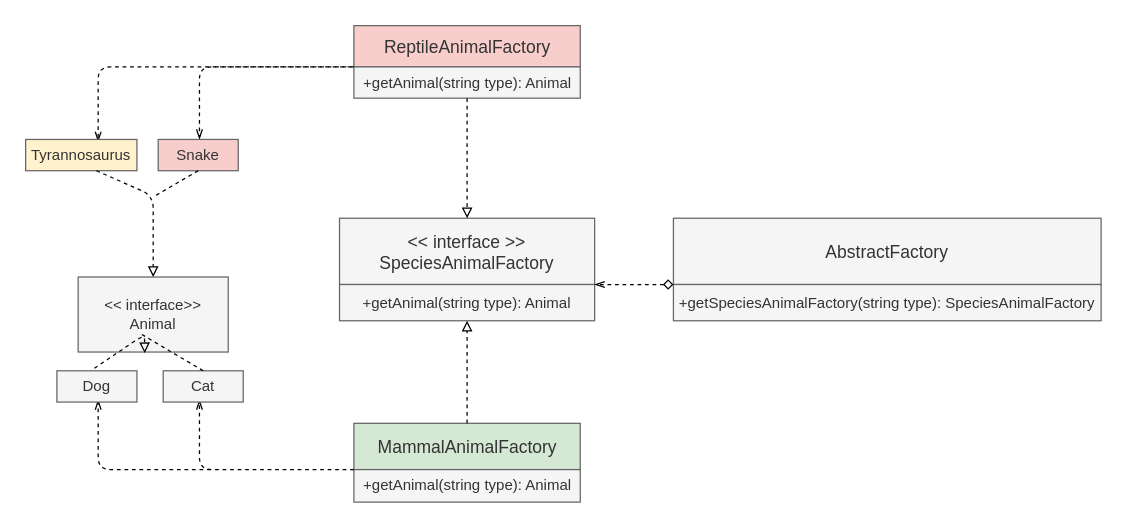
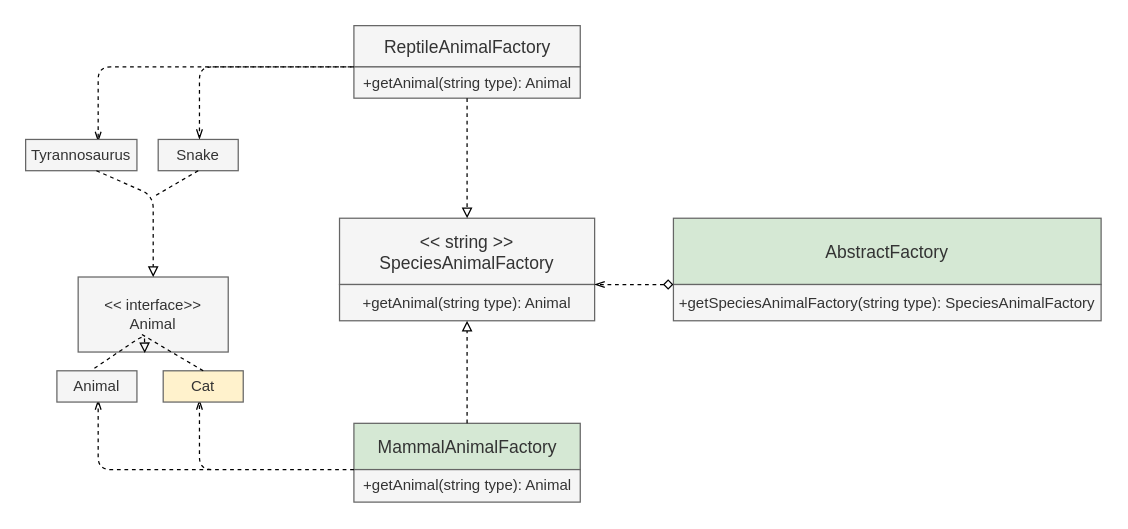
  <mxCell id="0" />
  <mxCell id="1" parent="0" />
- <mxCell id="2" value="&lt;span style=&quot;font-size: 14px&quot;&gt;&amp;lt;&amp;lt; interface &amp;gt;&amp;gt;&lt;/span&gt;&lt;br style=&quot;font-size: 14px&quot;&gt;&lt;span style=&quot;font-size: 14px&quot;&gt;SpeciesAnimalFactory&lt;/span&gt;" style="rounded=0;whiteSpace=wrap;html=1;fillColor=#f5f5f5;strokeColor=#666666;fontColor=#333333;" vertex="1" parent="1"><mxGeometry x="271" y="174" width="204" height="53" as="geometry" /></mxCell>
- <mxCell id="3" value="&lt;font style=&quot;font-size: 14px&quot;&gt;ReptileAnimalFactory&lt;/font&gt;" style="rounded=0;whiteSpace=wrap;html=1;fillColor=#f8cecc;strokeColor=#666666;fontColor=#333333;" vertex="1" parent="1"><mxGeometry x="282.5" y="20" width="181" height="33" as="geometry" /></mxCell>
+ <mxCell id="2" value="&lt;span style=&quot;font-size: 14px&quot;&gt;&amp;lt;&amp;lt; string &amp;gt;&amp;gt;&lt;/span&gt;&lt;br style=&quot;font-size: 14px&quot;&gt;&lt;span style=&quot;font-size: 14px&quot;&gt;SpeciesAnimalFactory&lt;/span&gt;" style="rounded=0;whiteSpace=wrap;html=1;fillColor=#f5f5f5;strokeColor=#666666;fontColor=#333333;" vertex="1" parent="1"><mxGeometry x="271" y="174" width="204" height="53" as="geometry" /></mxCell>
+ <mxCell id="3" value="&lt;font style=&quot;font-size: 14px&quot;&gt;ReptileAnimalFactory&lt;/font&gt;" style="rounded=0;whiteSpace=wrap;html=1;fillColor=#f5f5f5;strokeColor=#666666;fontColor=#333333;" vertex="1" parent="1"><mxGeometry x="282.5" y="20" width="181" height="33" as="geometry" /></mxCell>
  <mxCell id="4" value="&lt;font style=&quot;font-size: 12px&quot;&gt;+getAnimal(string type): Animal&lt;/font&gt;" style="rounded=0;whiteSpace=wrap;html=1;fillColor=#f5f5f5;strokeColor=#666666;fontColor=#333333;" vertex="1" parent="1"><mxGeometry x="271" y="227" width="204" height="29" as="geometry" /></mxCell>
  <mxCell id="5" value="+getAnimal(string type): Animal" style="rounded=0;whiteSpace=wrap;html=1;fillColor=#f5f5f5;strokeColor=#666666;fontColor=#333333;" vertex="1" parent="1"><mxGeometry x="282.5" y="53" width="181" height="25" as="geometry" /></mxCell>
  <mxCell id="6" value="&lt;font style=&quot;font-size: 14px&quot;&gt;MammalAnimalFactory&lt;/font&gt;" style="rounded=0;whiteSpace=wrap;html=1;fillColor=#d5e8d4;strokeColor=#666666;fontColor=#333333;" vertex="1" parent="1"><mxGeometry x="282.5" y="338" width="181" height="37" as="geometry" /></mxCell>
  <mxCell id="7" value="+getAnimal(string type): Animal" style="rounded=0;whiteSpace=wrap;html=1;fillColor=#f5f5f5;strokeColor=#666666;fontColor=#333333;" vertex="1" parent="1"><mxGeometry x="282.5" y="375" width="181" height="26" as="geometry" /></mxCell>
  <mxCell id="8" value="" style="endArrow=block;html=1;dashed=1;entryX=0.5;entryY=0;entryDx=0;entryDy=0;exitX=0.5;exitY=1;exitDx=0;exitDy=0;endFill=0;" edge="1" parent="1" source="5" target="2"><mxGeometry width="50" height="50" relative="1" as="geometry"><mxPoint x="534" y="114" as="sourcePoint" /><mxPoint x="494" y="221" as="targetPoint" /></mxGeometry></mxCell>
  <mxCell id="9" value="" style="endArrow=block;html=1;dashed=1;exitX=0.5;exitY=0;exitDx=0;exitDy=0;entryX=0.5;entryY=1;entryDx=0;entryDy=0;endFill=0;" edge="1" parent="1" source="6" target="4"><mxGeometry width="50" height="50" relative="1" as="geometry"><mxPoint x="383" y="184" as="sourcePoint" /><mxPoint x="528" y="271" as="targetPoint" /></mxGeometry></mxCell>
  <mxCell id="10" value="" style="endArrow=openThin;html=1;dashed=1;exitX=0;exitY=1;exitDx=0;exitDy=0;endFill=0;arcSize=20;shadow=0;sketch=0;jumpSize=6;" edge="1" parent="1" source="3"><mxGeometry width="50" height="50" relative="1" as="geometry"><mxPoint x="444" y="299" as="sourcePoint" /><mxPoint x="159" y="111" as="targetPoint" /><Array as="points"><mxPoint x="159" y="53" /></Array></mxGeometry></mxCell>
  <mxCell id="11" value="" style="endArrow=openThin;html=1;dashed=1;exitX=0;exitY=1;exitDx=0;exitDy=0;endFill=0;arcSize=20;shadow=0;sketch=0;jumpSize=6;" edge="1" parent="1"><mxGeometry width="50" height="50" relative="1" as="geometry"><mxPoint x="280.5" y="53" as="sourcePoint" /><mxPoint x="78" y="113" as="targetPoint" /><Array as="points"><mxPoint x="157" y="53" /><mxPoint x="78" y="53" /></Array></mxGeometry></mxCell>
- <mxCell id="12" value="Snake" style="rounded=0;whiteSpace=wrap;html=1;fillColor=#f8cecc;strokeColor=#666666;fontColor=#333333;" vertex="1" parent="1"><mxGeometry x="126" y="111" width="64" height="25" as="geometry" /></mxCell>
+ <mxCell id="12" value="Snake" style="rounded=0;whiteSpace=wrap;html=1;fillColor=#f5f5f5;strokeColor=#666666;fontColor=#333333;" vertex="1" parent="1"><mxGeometry x="126" y="111" width="64" height="25" as="geometry" /></mxCell>
  <mxCell id="13" value="" style="endArrow=openThin;html=1;dashed=1;exitX=0;exitY=1;exitDx=0;exitDy=0;endFill=0;arcSize=20;shadow=0;sketch=0;jumpSize=6;" edge="1" parent="1"><mxGeometry width="50" height="50" relative="1" as="geometry"><mxPoint x="282.5" y="375" as="sourcePoint" /><mxPoint x="159" y="319" as="targetPoint" /><Array as="points"><mxPoint x="159" y="375" /></Array></mxGeometry></mxCell>
- <mxCell id="14" value="Tyrannosaurus" style="rounded=0;whiteSpace=wrap;html=1;fillColor=#fff2cc;strokeColor=#666666;fontColor=#333333;" vertex="1" parent="1"><mxGeometry x="20" y="111" width="89" height="25" as="geometry" /></mxCell>
- <mxCell id="15" value="Cat" style="rounded=0;whiteSpace=wrap;html=1;fillColor=#f5f5f5;strokeColor=#666666;fontColor=#333333;" vertex="1" parent="1"><mxGeometry x="130" y="296" width="64" height="25" as="geometry" /></mxCell>
+ <mxCell id="14" value="Tyrannosaurus" style="rounded=0;whiteSpace=wrap;html=1;fillColor=#f5f5f5;strokeColor=#666666;fontColor=#333333;" vertex="1" parent="1"><mxGeometry x="20" y="111" width="89" height="25" as="geometry" /></mxCell>
+ <mxCell id="15" value="Cat" style="rounded=0;whiteSpace=wrap;html=1;fillColor=#fff2cc;strokeColor=#666666;fontColor=#333333;" vertex="1" parent="1"><mxGeometry x="130" y="296" width="64" height="25" as="geometry" /></mxCell>
  <mxCell id="16" value="" style="endArrow=openThin;html=1;dashed=1;endFill=0;arcSize=20;shadow=0;sketch=0;jumpSize=6;" edge="1" parent="1"><mxGeometry width="50" height="50" relative="1" as="geometry"><mxPoint x="168" y="375" as="sourcePoint" /><mxPoint x="78" y="319" as="targetPoint" /><Array as="points"><mxPoint x="78" y="375" /></Array></mxGeometry></mxCell>
- <mxCell id="17" value="Dog" style="rounded=0;whiteSpace=wrap;html=1;fillColor=#f5f5f5;strokeColor=#666666;fontColor=#333333;" vertex="1" parent="1"><mxGeometry x="45" y="296" width="64" height="25" as="geometry" /></mxCell>
+ <mxCell id="17" value="Animal" style="rounded=0;whiteSpace=wrap;html=1;fillColor=#f5f5f5;strokeColor=#666666;fontColor=#333333;" vertex="1" parent="1"><mxGeometry x="45" y="296" width="64" height="25" as="geometry" /></mxCell>
  <mxCell id="18" value="&amp;lt;&amp;lt; interface&amp;gt;&amp;gt;&lt;br&gt;Animal" style="rounded=0;whiteSpace=wrap;html=1;fillColor=#f5f5f5;strokeColor=#666666;fontColor=#333333;" vertex="1" parent="1"><mxGeometry x="62" y="221" width="120" height="60" as="geometry" /></mxCell>
  <mxCell id="19" value="" style="endArrow=block;html=1;dashed=1;entryX=0.5;entryY=0;entryDx=0;entryDy=0;exitX=0.5;exitY=1;exitDx=0;exitDy=0;endFill=0;" edge="1" parent="1" target="18"><mxGeometry width="50" height="50" relative="1" as="geometry"><mxPoint x="76.58" y="136" as="sourcePoint" /><mxPoint x="76.58" y="232" as="targetPoint" /><Array as="points"><mxPoint x="122" y="156" /></Array></mxGeometry></mxCell>
  <mxCell id="20" value="" style="endArrow=none;dashed=1;html=1;endFill=0;exitX=0.5;exitY=1;exitDx=0;exitDy=0;" edge="1" parent="1" source="12"><mxGeometry width="50" height="50" relative="1" as="geometry"><mxPoint x="121" y="154" as="sourcePoint" /><mxPoint x="122" y="157" as="targetPoint" /></mxGeometry></mxCell>
  <mxCell id="21" value="" style="endArrow=block;html=1;dashed=1;entryX=0.444;entryY=1.014;entryDx=0;entryDy=0;endFill=0;entryPerimeter=0;" edge="1" parent="1" target="18"><mxGeometry width="50" height="50" relative="1" as="geometry"><mxPoint x="75" y="294" as="sourcePoint" /><mxPoint x="104.42" y="279" as="targetPoint" /><Array as="points"><mxPoint x="115" y="267" /></Array></mxGeometry></mxCell>
  <mxCell id="22" value="" style="endArrow=none;dashed=1;html=1;exitX=0.5;exitY=0;exitDx=0;exitDy=0;endFill=0;" edge="1" parent="1" source="15"><mxGeometry width="50" height="50" relative="1" as="geometry"><mxPoint x="106" y="286" as="sourcePoint" /><mxPoint x="113" y="267" as="targetPoint" /></mxGeometry></mxCell>
- <mxCell id="23" value="&lt;span style=&quot;font-size: 14px&quot;&gt;AbstractFactory&lt;/span&gt;" style="rounded=0;whiteSpace=wrap;html=1;fillColor=#f5f5f5;strokeColor=#666666;fontColor=#333333;" vertex="1" parent="1"><mxGeometry x="538" y="174" width="342" height="53" as="geometry" /></mxCell>
+ <mxCell id="23" value="&lt;span style=&quot;font-size: 14px&quot;&gt;AbstractFactory&lt;/span&gt;" style="rounded=0;whiteSpace=wrap;html=1;fillColor=#d5e8d4;strokeColor=#666666;fontColor=#333333;" vertex="1" parent="1"><mxGeometry x="538" y="174" width="342" height="53" as="geometry" /></mxCell>
  <mxCell id="24" value="&lt;font style=&quot;font-size: 12px&quot;&gt;+getSpeciesAnimalFactory(string type): SpeciesAnimalFactory&lt;/font&gt;" style="rounded=0;whiteSpace=wrap;html=1;fillColor=#f5f5f5;strokeColor=#666666;fontColor=#333333;" vertex="1" parent="1"><mxGeometry x="538" y="227" width="342" height="29" as="geometry" /></mxCell>
  <mxCell id="25" value="" style="endArrow=openThin;html=1;dashed=1;exitX=0;exitY=1;exitDx=0;exitDy=0;endFill=0;arcSize=20;shadow=0;sketch=0;jumpSize=6;entryX=1;entryY=0;entryDx=0;entryDy=0;startArrow=diamond;startFill=0;" edge="1" parent="1" target="4"><mxGeometry width="50" height="50" relative="1" as="geometry"><mxPoint x="538" y="227" as="sourcePoint" /><mxPoint x="414.5" y="285" as="targetPoint" /><Array as="points" /></mxGeometry></mxCell>
